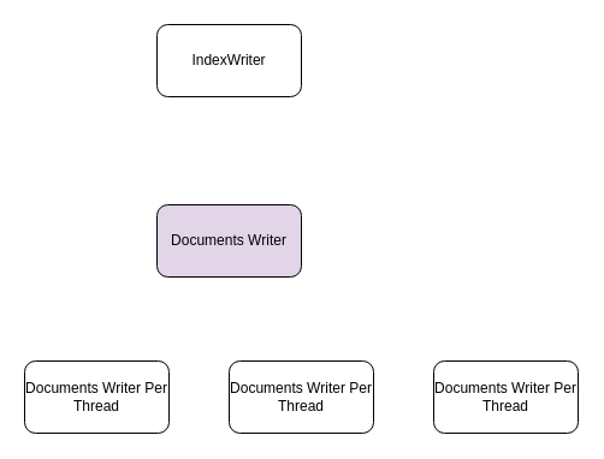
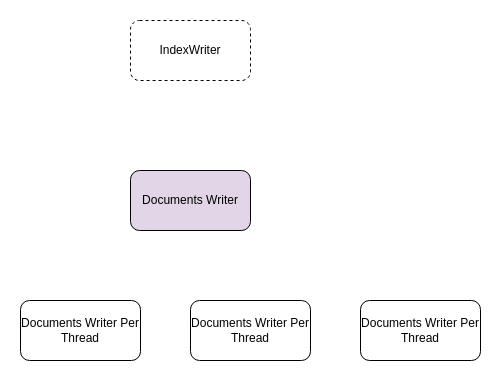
  <mxCell id="0" />
  <mxCell id="1" parent="0" />
- <mxCell id="2" value="IndexWriter" style="rounded=1;whiteSpace=wrap;html=1;" vertex="1" parent="1"><mxGeometry x="130" y="20" width="120" height="60" as="geometry" /></mxCell>
+ <mxCell id="2" value="IndexWriter" style="rounded=1;whiteSpace=wrap;html=1;dashed=1;" vertex="1" parent="1"><mxGeometry x="130" y="20" width="120" height="60" as="geometry" /></mxCell>
  <mxCell id="3" value="Documents Writer" style="rounded=1;whiteSpace=wrap;html=1;fillColor=#e1d5e7;" vertex="1" parent="1"><mxGeometry x="130" y="170" width="120" height="60" as="geometry" /></mxCell>
  <mxCell id="4" value="Documents Writer Per Thread" style="rounded=1;whiteSpace=wrap;html=1;gradientColor=#ffffff;" vertex="1" parent="1"><mxGeometry x="20" y="300" width="120" height="60" as="geometry" /></mxCell>
  <mxCell id="5" value="Documents Writer Per Thread" style="rounded=1;whiteSpace=wrap;html=1;gradientColor=#ffffff;" vertex="1" parent="1"><mxGeometry x="190" y="300" width="120" height="60" as="geometry" /></mxCell>
  <mxCell id="6" value="Documents Writer Per Thread" style="rounded=1;whiteSpace=wrap;html=1;gradientColor=#ffffff;" vertex="1" parent="1"><mxGeometry x="360" y="300" width="120" height="60" as="geometry" /></mxCell>
